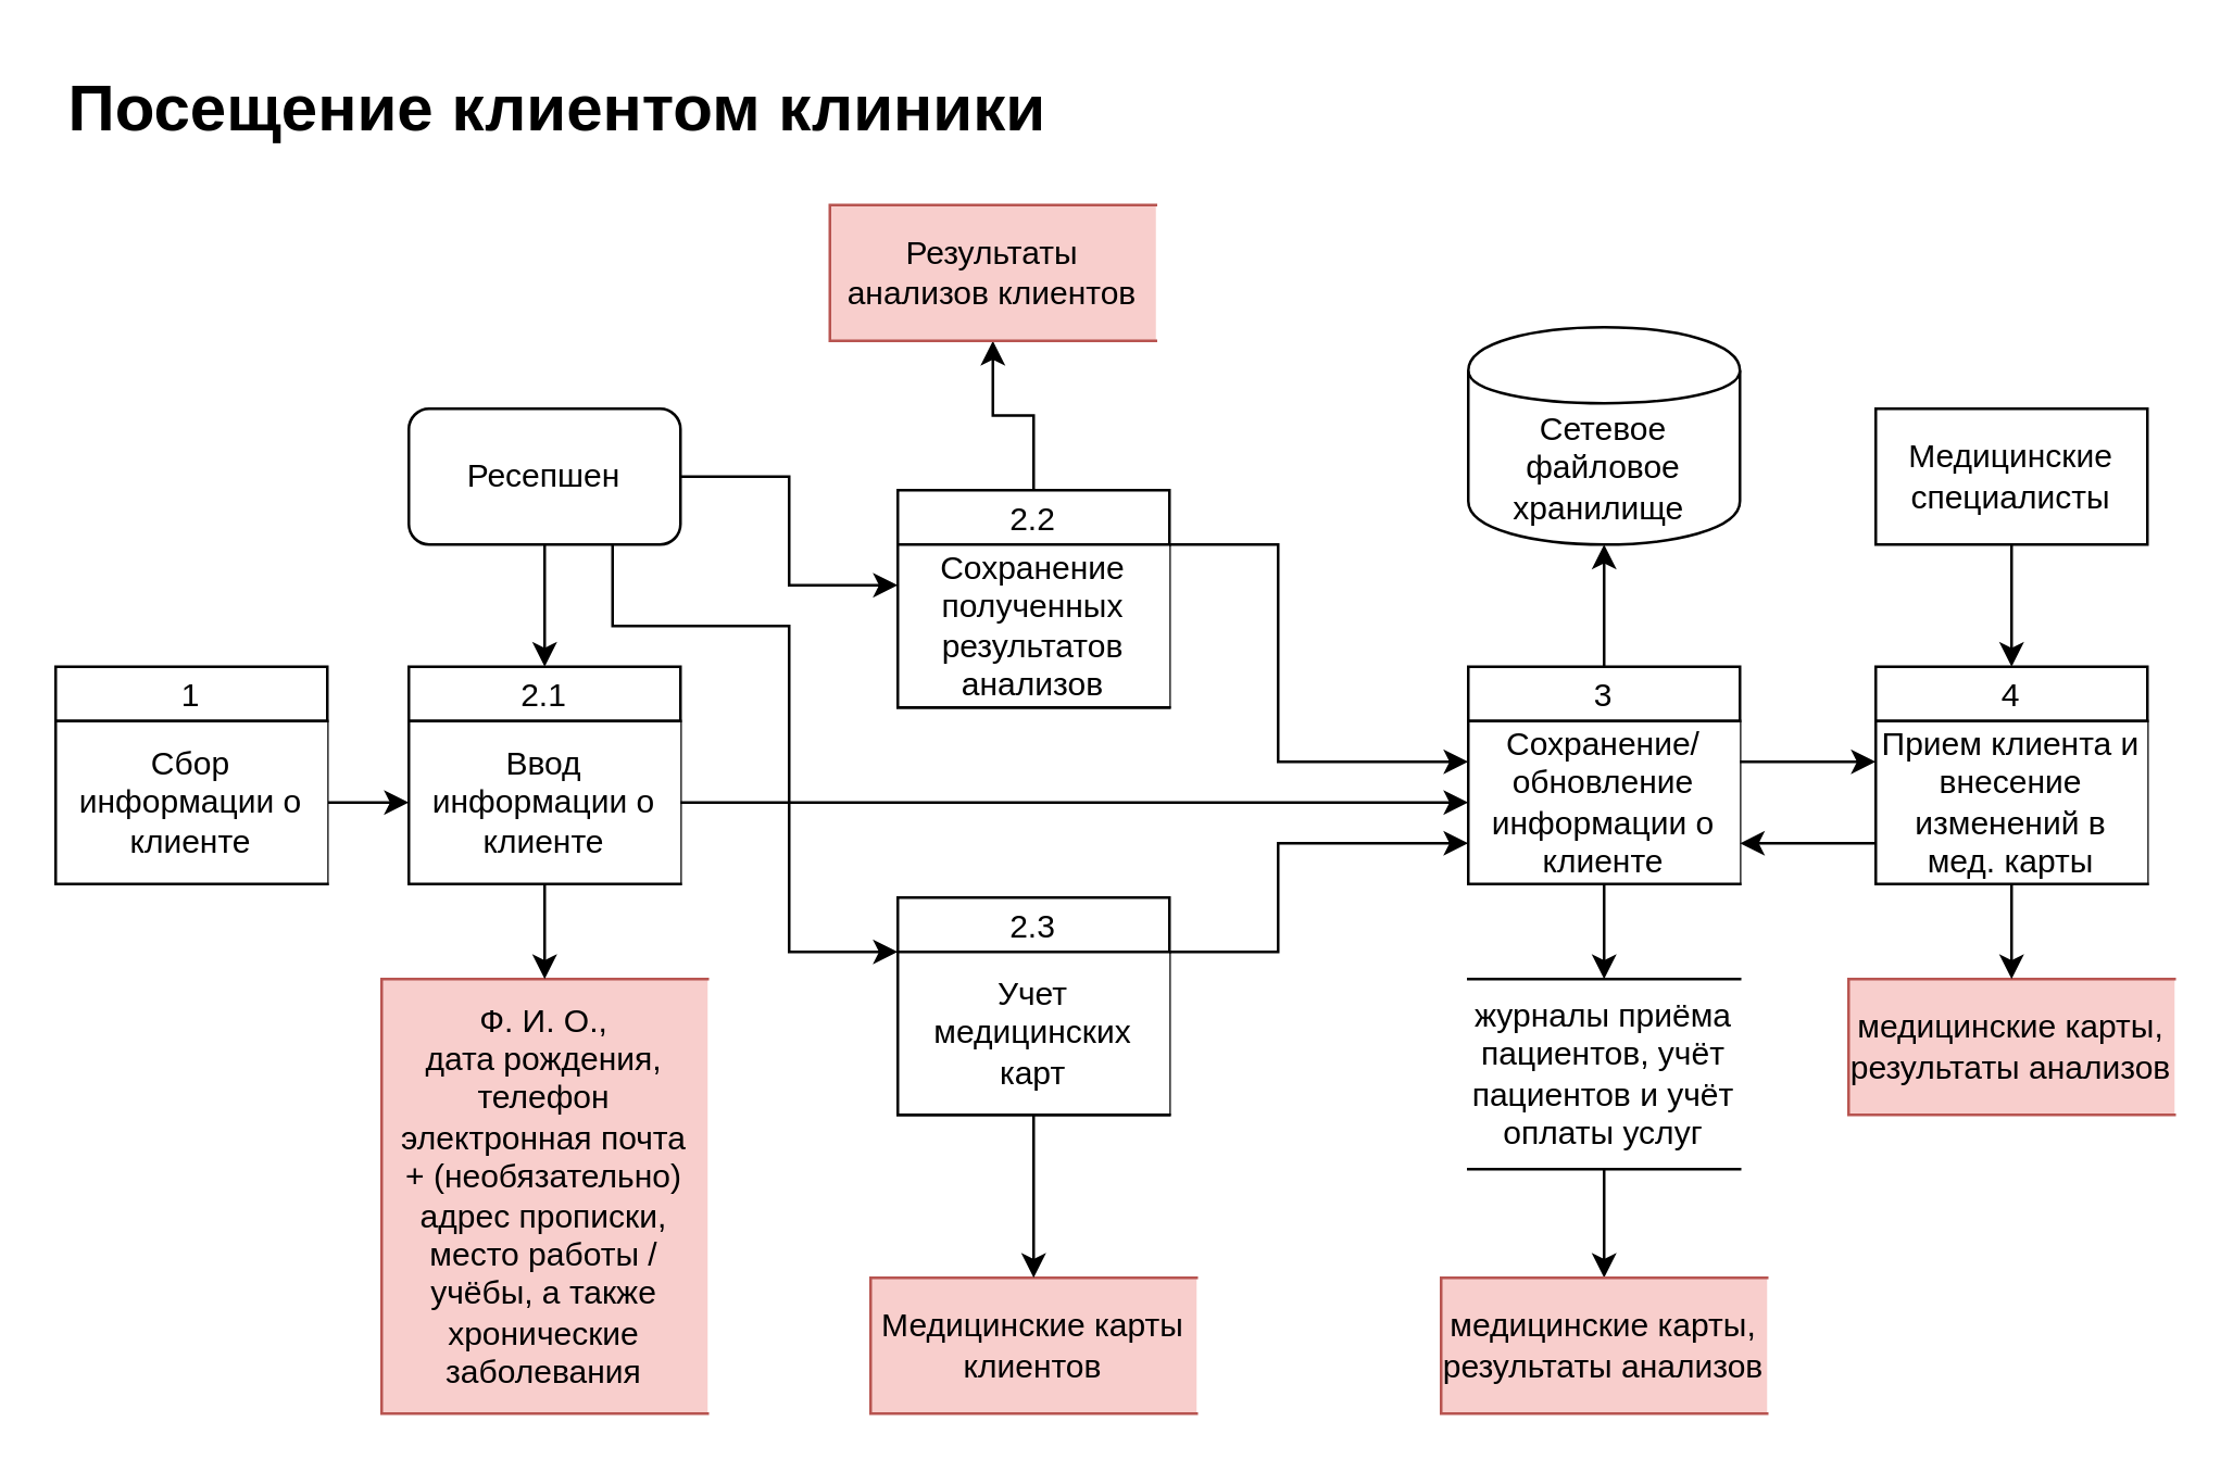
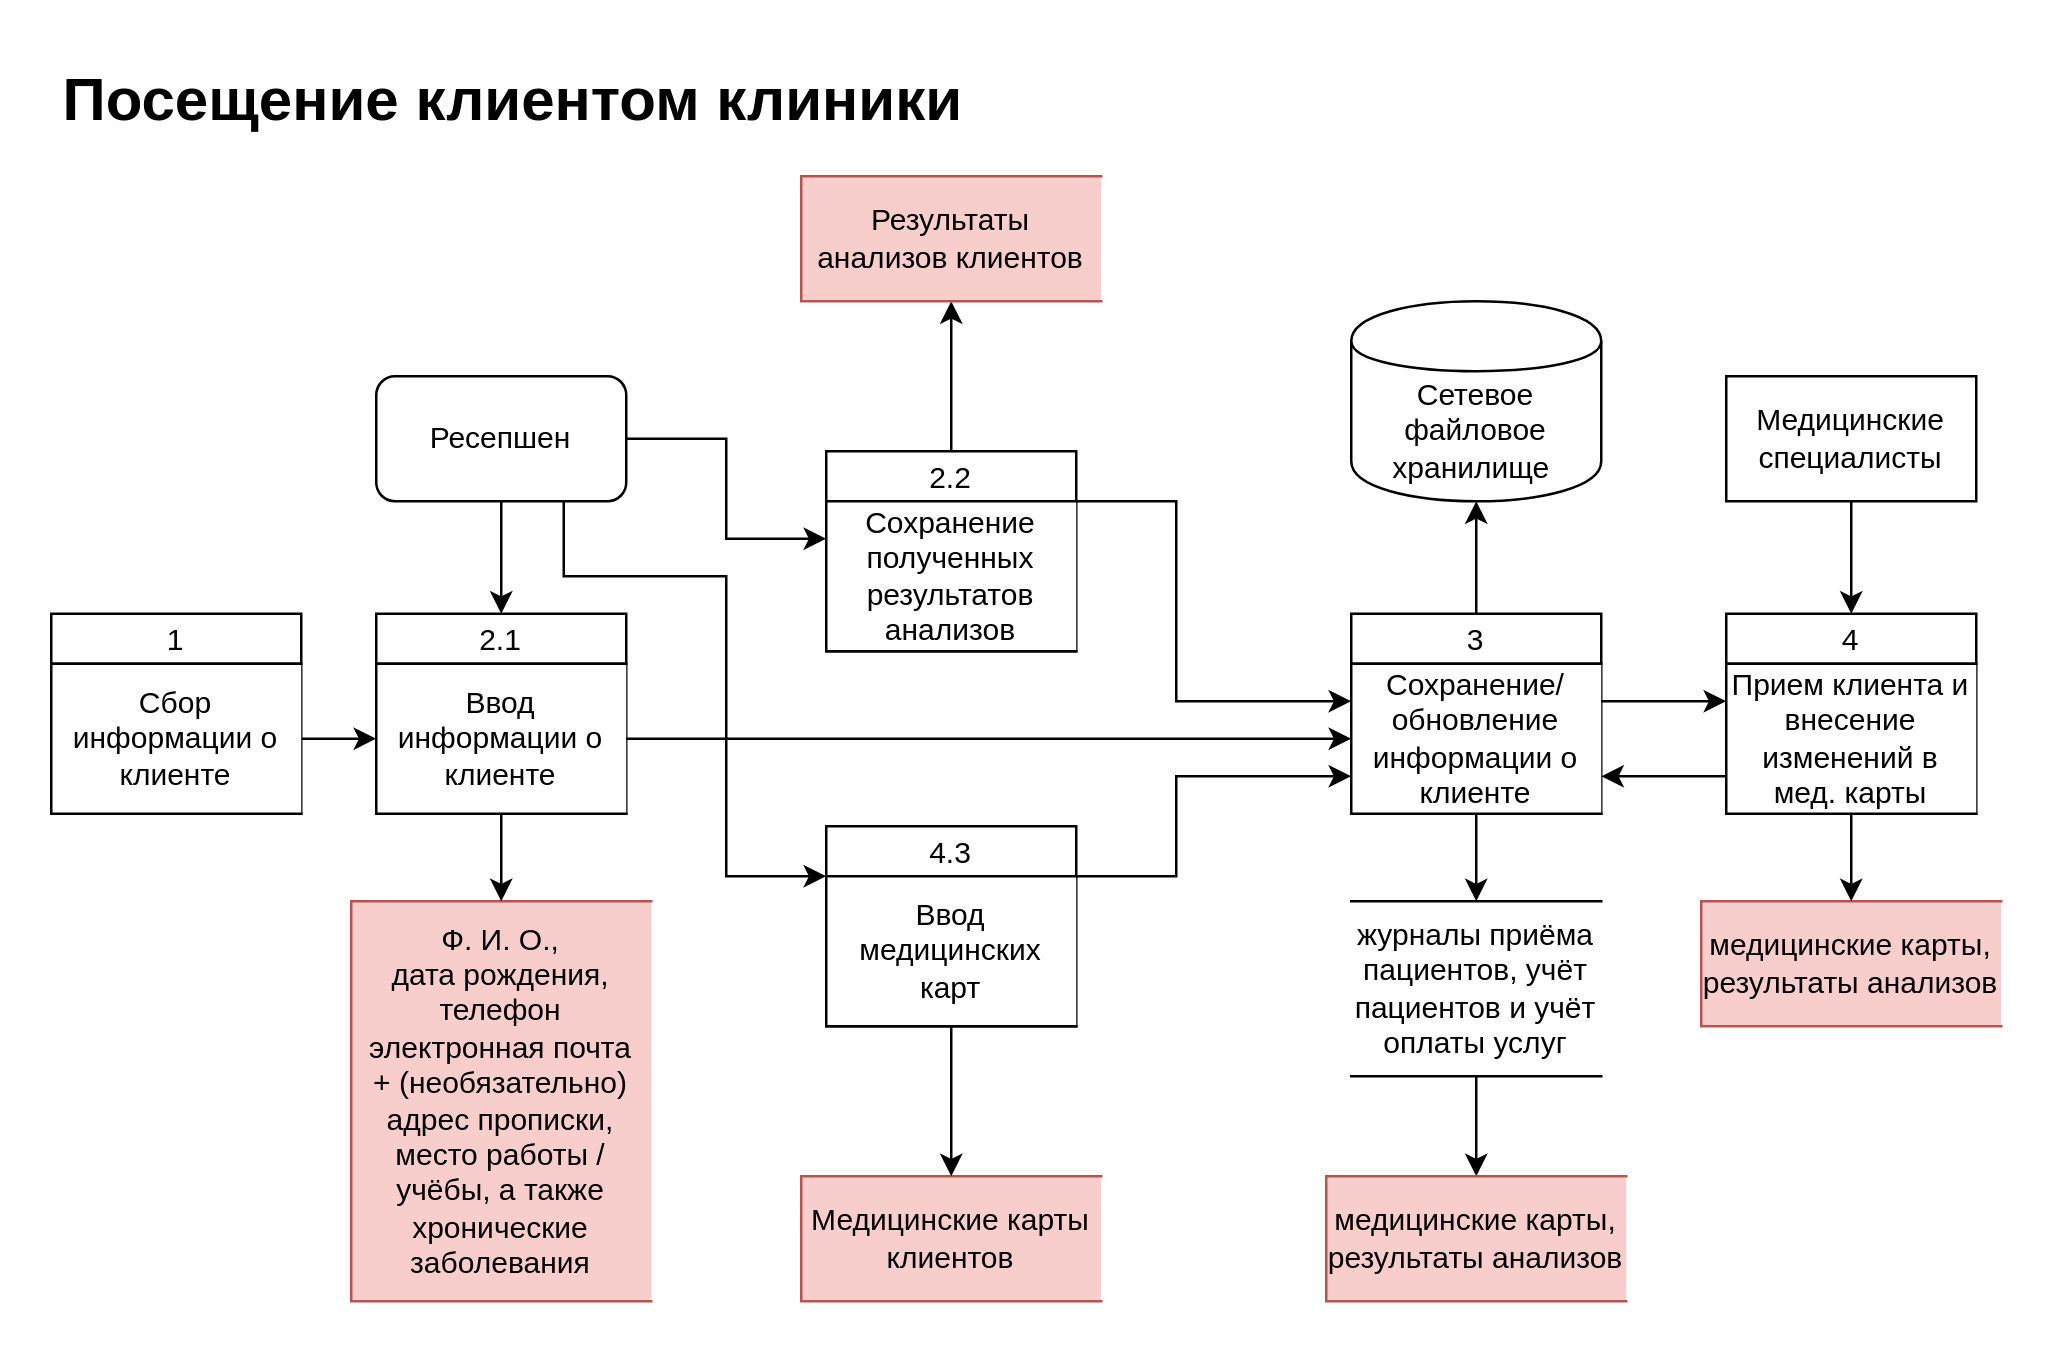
  <mxCell id="0" />
  <mxCell id="1" parent="0" />
  <mxCell id="2" style="edgeStyle=orthogonalEdgeStyle;rounded=0;orthogonalLoop=1;jettySize=auto;html=1;exitX=0.5;exitY=1;exitDx=0;exitDy=0;entryX=0.5;entryY=0;entryDx=0;entryDy=0;" edge="1" parent="1" source="5" target="10"><mxGeometry relative="1" as="geometry" /></mxCell>
  <mxCell id="3" style="edgeStyle=orthogonalEdgeStyle;rounded=0;orthogonalLoop=1;jettySize=auto;html=1;exitX=1;exitY=0.5;exitDx=0;exitDy=0;entryX=0;entryY=0.25;entryDx=0;entryDy=0;" edge="1" parent="1" source="5" target="32"><mxGeometry relative="1" as="geometry" /></mxCell>
  <mxCell id="4" style="edgeStyle=orthogonalEdgeStyle;rounded=0;orthogonalLoop=1;jettySize=auto;html=1;exitX=0.75;exitY=1;exitDx=0;exitDy=0;entryX=0;entryY=0.25;entryDx=0;entryDy=0;" edge="1" parent="1" source="5" target="34"><mxGeometry relative="1" as="geometry"><Array as="points"><mxPoint x="225" y="230" /><mxPoint x="290" y="230" /><mxPoint x="290" y="350" /></Array></mxGeometry></mxCell>
  <mxCell id="5" value="Ресепшен" style="html=1;dashed=0;whiteSpace=wrap;rounded=1;" vertex="1" parent="1"><mxGeometry x="150" y="150" width="100" height="50" as="geometry" /></mxCell>
  <mxCell id="6" style="edgeStyle=orthogonalEdgeStyle;rounded=0;orthogonalLoop=1;jettySize=auto;html=1;exitX=1;exitY=0.5;exitDx=0;exitDy=0;entryX=0;entryY=0.5;entryDx=0;entryDy=0;" edge="1" parent="1" source="8" target="11"><mxGeometry relative="1" as="geometry"><mxPoint x="325" y="175" as="sourcePoint" /></mxGeometry></mxCell>
  <mxCell id="7" value="1" style="swimlane;fontStyle=0;childLayout=stackLayout;horizontal=1;startSize=20;fillColor=#ffffff;horizontalStack=0;resizeParent=1;resizeParentMax=0;resizeLast=0;collapsible=0;marginBottom=0;swimlaneFillColor=#ffffff;" vertex="1" parent="1"><mxGeometry x="20" y="245" width="100" height="80" as="geometry" /></mxCell>
  <mxCell id="8" value="Сбор информации о клиенте" style="html=1;dashed=0;whiteSpace=wrap;shape=partialRectangle;right=0;" vertex="1" parent="7"><mxGeometry y="20" width="100" height="60" as="geometry" /></mxCell>
  <mxCell id="9" value="Ф. И. О., &lt;br style=&quot;font-size: 12px;&quot;&gt;дата рождения, телефон электронная почта&lt;br style=&quot;border-color: var(--border-color); font-size: 12px;&quot;&gt;&lt;div&gt;+ (необязательно) адрес прописки, место работы / учёбы,&amp;nbsp;а также хронические заболевания&lt;/div&gt;" style="html=1;dashed=0;whiteSpace=wrap;shape=partialRectangle;right=0;fontSize=12;fillColor=#f8cecc;strokeColor=#b85450;" vertex="1" parent="1"><mxGeometry x="140" y="360" width="120" height="160" as="geometry" /></mxCell>
  <mxCell id="10" value="2.1" style="swimlane;fontStyle=0;childLayout=stackLayout;horizontal=1;startSize=20;fillColor=#ffffff;horizontalStack=0;resizeParent=1;resizeParentMax=0;resizeLast=0;collapsible=0;marginBottom=0;swimlaneFillColor=#ffffff;" vertex="1" parent="1"><mxGeometry x="150" y="245" width="100" height="80" as="geometry" /></mxCell>
  <mxCell id="11" value="Ввод информации о клиенте" style="html=1;dashed=0;whiteSpace=wrap;shape=partialRectangle;right=0;" vertex="1" parent="10"><mxGeometry y="20" width="100" height="60" as="geometry" /></mxCell>
  <mxCell id="12" style="edgeStyle=orthogonalEdgeStyle;rounded=0;orthogonalLoop=1;jettySize=auto;html=1;exitX=0.5;exitY=1;exitDx=0;exitDy=0;entryX=0.5;entryY=0;entryDx=0;entryDy=0;" edge="1" parent="1" source="11" target="9"><mxGeometry relative="1" as="geometry"><mxPoint x="280" y="380" as="targetPoint" /></mxGeometry></mxCell>
  <mxCell id="13" style="edgeStyle=orthogonalEdgeStyle;rounded=0;orthogonalLoop=1;jettySize=auto;html=1;entryX=0.5;entryY=1;entryDx=0;entryDy=0;exitX=0.5;exitY=0;exitDx=0;exitDy=0;" edge="1" parent="1" source="14" target="18"><mxGeometry relative="1" as="geometry"><mxPoint x="760" y="240" as="sourcePoint" /><mxPoint x="590" y="200" as="targetPoint" /></mxGeometry></mxCell>
  <mxCell id="14" value="3" style="swimlane;fontStyle=0;childLayout=stackLayout;horizontal=1;startSize=20;fillColor=#ffffff;horizontalStack=0;resizeParent=1;resizeParentMax=0;resizeLast=0;collapsible=0;marginBottom=0;swimlaneFillColor=#ffffff;" vertex="1" parent="1"><mxGeometry x="540" y="245" width="100" height="80" as="geometry" /></mxCell>
  <mxCell id="15" value="Сохранение/обновление информации о клиенте" style="html=1;dashed=0;whiteSpace=wrap;shape=partialRectangle;right=0;" vertex="1" parent="14"><mxGeometry y="20" width="100" height="60" as="geometry" /></mxCell>
  <mxCell id="16" style="edgeStyle=orthogonalEdgeStyle;rounded=0;orthogonalLoop=1;jettySize=auto;html=1;exitX=1;exitY=0.5;exitDx=0;exitDy=0;entryX=0;entryY=0.5;entryDx=0;entryDy=0;" edge="1" parent="1" source="11" target="15"><mxGeometry relative="1" as="geometry" /></mxCell>
  <mxCell id="17" style="edgeStyle=orthogonalEdgeStyle;rounded=0;orthogonalLoop=1;jettySize=auto;html=1;exitX=0.5;exitY=1;exitDx=0;exitDy=0;entryX=0.5;entryY=0;entryDx=0;entryDy=0;" edge="1" parent="1" source="15" target="20"><mxGeometry relative="1" as="geometry"><mxPoint x="590" y="360" as="targetPoint" /></mxGeometry></mxCell>
  <mxCell id="18" value="Сетевое файловое хранилище&amp;nbsp;" style="shape=cylinder;whiteSpace=wrap;html=1;boundedLbl=1;backgroundOutline=1;" vertex="1" parent="1"><mxGeometry x="540" y="120" width="100" height="80" as="geometry" /></mxCell>
  <mxCell id="19" style="edgeStyle=orthogonalEdgeStyle;rounded=0;orthogonalLoop=1;jettySize=auto;html=1;exitX=0.5;exitY=1;exitDx=0;exitDy=0;entryX=0.5;entryY=0;entryDx=0;entryDy=0;" edge="1" parent="1" source="20" target="24"><mxGeometry relative="1" as="geometry" /></mxCell>
  <mxCell id="20" value="журналы приёма пациентов, учёт пациентов и учёт оплаты услуг" style="html=1;dashed=0;whiteSpace=wrap;shape=partialRectangle;right=0;left=0;" vertex="1" parent="1"><mxGeometry x="540" y="360" width="100" height="70" as="geometry" /></mxCell>
  <mxCell id="21" value="&lt;h1&gt;Посещение клиентом клиники&lt;/h1&gt;" style="text;html=1;strokeColor=none;fillColor=none;spacing=5;spacingTop=-20;whiteSpace=wrap;overflow=hidden;rounded=0;" vertex="1" parent="1"><mxGeometry x="20" y="20" width="370" height="40" as="geometry" /></mxCell>
  <mxCell id="22" style="edgeStyle=orthogonalEdgeStyle;rounded=0;orthogonalLoop=1;jettySize=auto;html=1;exitX=0.5;exitY=1;exitDx=0;exitDy=0;entryX=0.5;entryY=0;entryDx=0;entryDy=0;" edge="1" parent="1" source="23" target="25"><mxGeometry relative="1" as="geometry" /></mxCell>
  <mxCell id="23" value="Медицинские специалисты" style="html=1;dashed=0;whiteSpace=wrap;" vertex="1" parent="1"><mxGeometry x="690" y="150" width="100" height="50" as="geometry" /></mxCell>
  <mxCell id="24" value="медицинские карты, результаты анализов" style="html=1;dashed=0;whiteSpace=wrap;shape=partialRectangle;right=0;fontSize=12;fillColor=#f8cecc;strokeColor=#b85450;" vertex="1" parent="1"><mxGeometry x="530" y="470" width="120" height="50" as="geometry" /></mxCell>
  <mxCell id="25" value="4" style="swimlane;fontStyle=0;childLayout=stackLayout;horizontal=1;startSize=20;fillColor=#ffffff;horizontalStack=0;resizeParent=1;resizeParentMax=0;resizeLast=0;collapsible=0;marginBottom=0;swimlaneFillColor=#ffffff;" vertex="1" parent="1"><mxGeometry x="690" y="245" width="100" height="80" as="geometry" /></mxCell>
  <mxCell id="26" value="Прием клиента и внесение изменений в мед. карты" style="html=1;dashed=0;whiteSpace=wrap;shape=partialRectangle;right=0;" vertex="1" parent="25"><mxGeometry y="20" width="100" height="60" as="geometry" /></mxCell>
  <mxCell id="27" style="edgeStyle=orthogonalEdgeStyle;rounded=0;orthogonalLoop=1;jettySize=auto;html=1;exitX=1;exitY=0.25;exitDx=0;exitDy=0;entryX=0;entryY=0.25;entryDx=0;entryDy=0;" edge="1" parent="1" source="15" target="26"><mxGeometry relative="1" as="geometry" /></mxCell>
  <mxCell id="28" value="медицинские карты, результаты анализов" style="html=1;dashed=0;whiteSpace=wrap;shape=partialRectangle;right=0;fontSize=12;fillColor=#f8cecc;strokeColor=#b85450;" vertex="1" parent="1"><mxGeometry x="680" y="360" width="120" height="50" as="geometry" /></mxCell>
  <mxCell id="29" style="edgeStyle=orthogonalEdgeStyle;rounded=0;orthogonalLoop=1;jettySize=auto;html=1;exitX=0.5;exitY=1;exitDx=0;exitDy=0;entryX=0.5;entryY=0;entryDx=0;entryDy=0;" edge="1" parent="1" source="26" target="28"><mxGeometry relative="1" as="geometry" /></mxCell>
  <mxCell id="30" style="edgeStyle=orthogonalEdgeStyle;rounded=0;orthogonalLoop=1;jettySize=auto;html=1;exitX=0.5;exitY=0;exitDx=0;exitDy=0;entryX=0.5;entryY=1;entryDx=0;entryDy=0;" edge="1" parent="1" source="31" target="33"><mxGeometry relative="1" as="geometry" /></mxCell>
  <mxCell id="31" value="2.2" style="swimlane;fontStyle=0;childLayout=stackLayout;horizontal=1;startSize=20;fillColor=#ffffff;horizontalStack=0;resizeParent=1;resizeParentMax=0;resizeLast=0;collapsible=0;marginBottom=0;swimlaneFillColor=#ffffff;" vertex="1" parent="1"><mxGeometry x="330" y="180" width="100" height="80" as="geometry" /></mxCell>
  <mxCell id="32" value="Сохранение полученных результатов анализов" style="html=1;dashed=0;whiteSpace=wrap;shape=partialRectangle;right=0;" vertex="1" parent="31"><mxGeometry y="20" width="100" height="60" as="geometry" /></mxCell>
- <mxCell id="33" value="Результаты анализов клиентов" style="html=1;dashed=0;whiteSpace=wrap;shape=partialRectangle;right=0;fontSize=12;fillColor=#f8cecc;strokeColor=#b85450;" vertex="1" parent="1"><mxGeometry x="305" y="75" width="120" height="50" as="geometry" /></mxCell>
- <mxCell id="34" value="2.3" style="swimlane;fontStyle=0;childLayout=stackLayout;horizontal=1;startSize=20;fillColor=#ffffff;horizontalStack=0;resizeParent=1;resizeParentMax=0;resizeLast=0;collapsible=0;marginBottom=0;swimlaneFillColor=#ffffff;" vertex="1" parent="1"><mxGeometry x="330" y="330" width="100" height="80" as="geometry" /></mxCell>
- <mxCell id="35" value="Учет медицинских карт" style="html=1;dashed=0;whiteSpace=wrap;shape=partialRectangle;right=0;" vertex="1" parent="34"><mxGeometry y="20" width="100" height="60" as="geometry" /></mxCell>
+ <mxCell id="33" value="Результаты анализов клиентов" style="html=1;dashed=0;whiteSpace=wrap;shape=partialRectangle;right=0;fontSize=12;fillColor=#f8cecc;strokeColor=#b85450;" vertex="1" parent="1"><mxGeometry x="320" y="70" width="120" height="50" as="geometry" /></mxCell>
+ <mxCell id="34" value="4.3" style="swimlane;fontStyle=0;childLayout=stackLayout;horizontal=1;startSize=20;fillColor=#ffffff;horizontalStack=0;resizeParent=1;resizeParentMax=0;resizeLast=0;collapsible=0;marginBottom=0;swimlaneFillColor=#ffffff;" vertex="1" parent="1"><mxGeometry x="330" y="330" width="100" height="80" as="geometry" /></mxCell>
+ <mxCell id="35" value="Ввод медицинских карт" style="html=1;dashed=0;whiteSpace=wrap;shape=partialRectangle;right=0;" vertex="1" parent="34"><mxGeometry y="20" width="100" height="60" as="geometry" /></mxCell>
  <mxCell id="36" value="Медицинские карты клиентов" style="html=1;dashed=0;whiteSpace=wrap;shape=partialRectangle;right=0;fontSize=12;fillColor=#f8cecc;strokeColor=#b85450;" vertex="1" parent="1"><mxGeometry x="320" y="470" width="120" height="50" as="geometry" /></mxCell>
  <mxCell id="37" style="edgeStyle=orthogonalEdgeStyle;rounded=0;orthogonalLoop=1;jettySize=auto;html=1;exitX=1;exitY=0;exitDx=0;exitDy=0;entryX=0;entryY=0.25;entryDx=0;entryDy=0;" edge="1" parent="1" source="32" target="15"><mxGeometry relative="1" as="geometry"><Array as="points"><mxPoint x="470" y="200" /><mxPoint x="470" y="280" /></Array></mxGeometry></mxCell>
  <mxCell id="38" style="edgeStyle=orthogonalEdgeStyle;rounded=0;orthogonalLoop=1;jettySize=auto;html=1;exitX=1;exitY=0;exitDx=0;exitDy=0;entryX=0;entryY=0.75;entryDx=0;entryDy=0;" edge="1" parent="1" source="35" target="15"><mxGeometry relative="1" as="geometry"><Array as="points"><mxPoint x="470" y="350" /><mxPoint x="470" y="310" /></Array></mxGeometry></mxCell>
  <mxCell id="39" style="edgeStyle=orthogonalEdgeStyle;rounded=0;orthogonalLoop=1;jettySize=auto;html=1;exitX=0.5;exitY=1;exitDx=0;exitDy=0;entryX=0.5;entryY=0;entryDx=0;entryDy=0;" edge="1" parent="1" source="35" target="36"><mxGeometry relative="1" as="geometry" /></mxCell>
  <mxCell id="40" style="edgeStyle=orthogonalEdgeStyle;rounded=0;orthogonalLoop=1;jettySize=auto;html=1;exitX=0;exitY=0.75;exitDx=0;exitDy=0;entryX=1;entryY=0.75;entryDx=0;entryDy=0;" edge="1" parent="1" source="26" target="15"><mxGeometry relative="1" as="geometry" /></mxCell>
